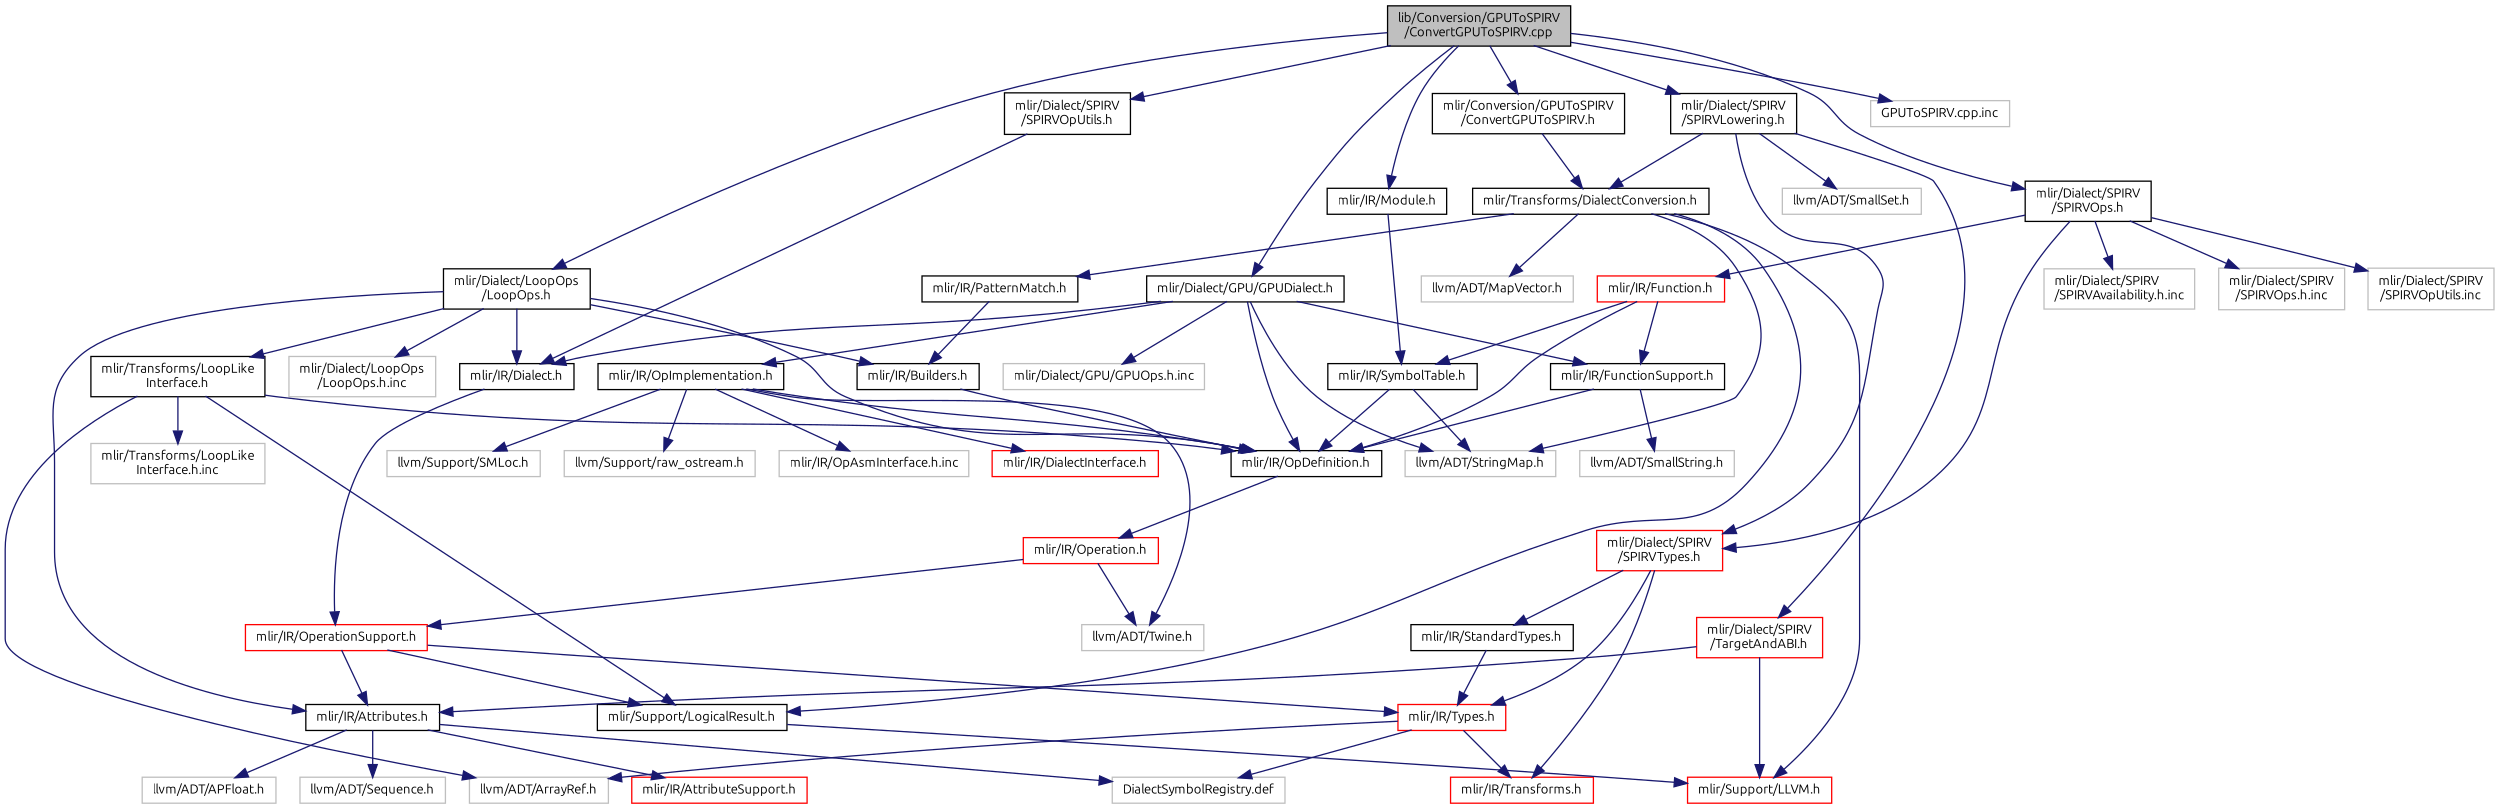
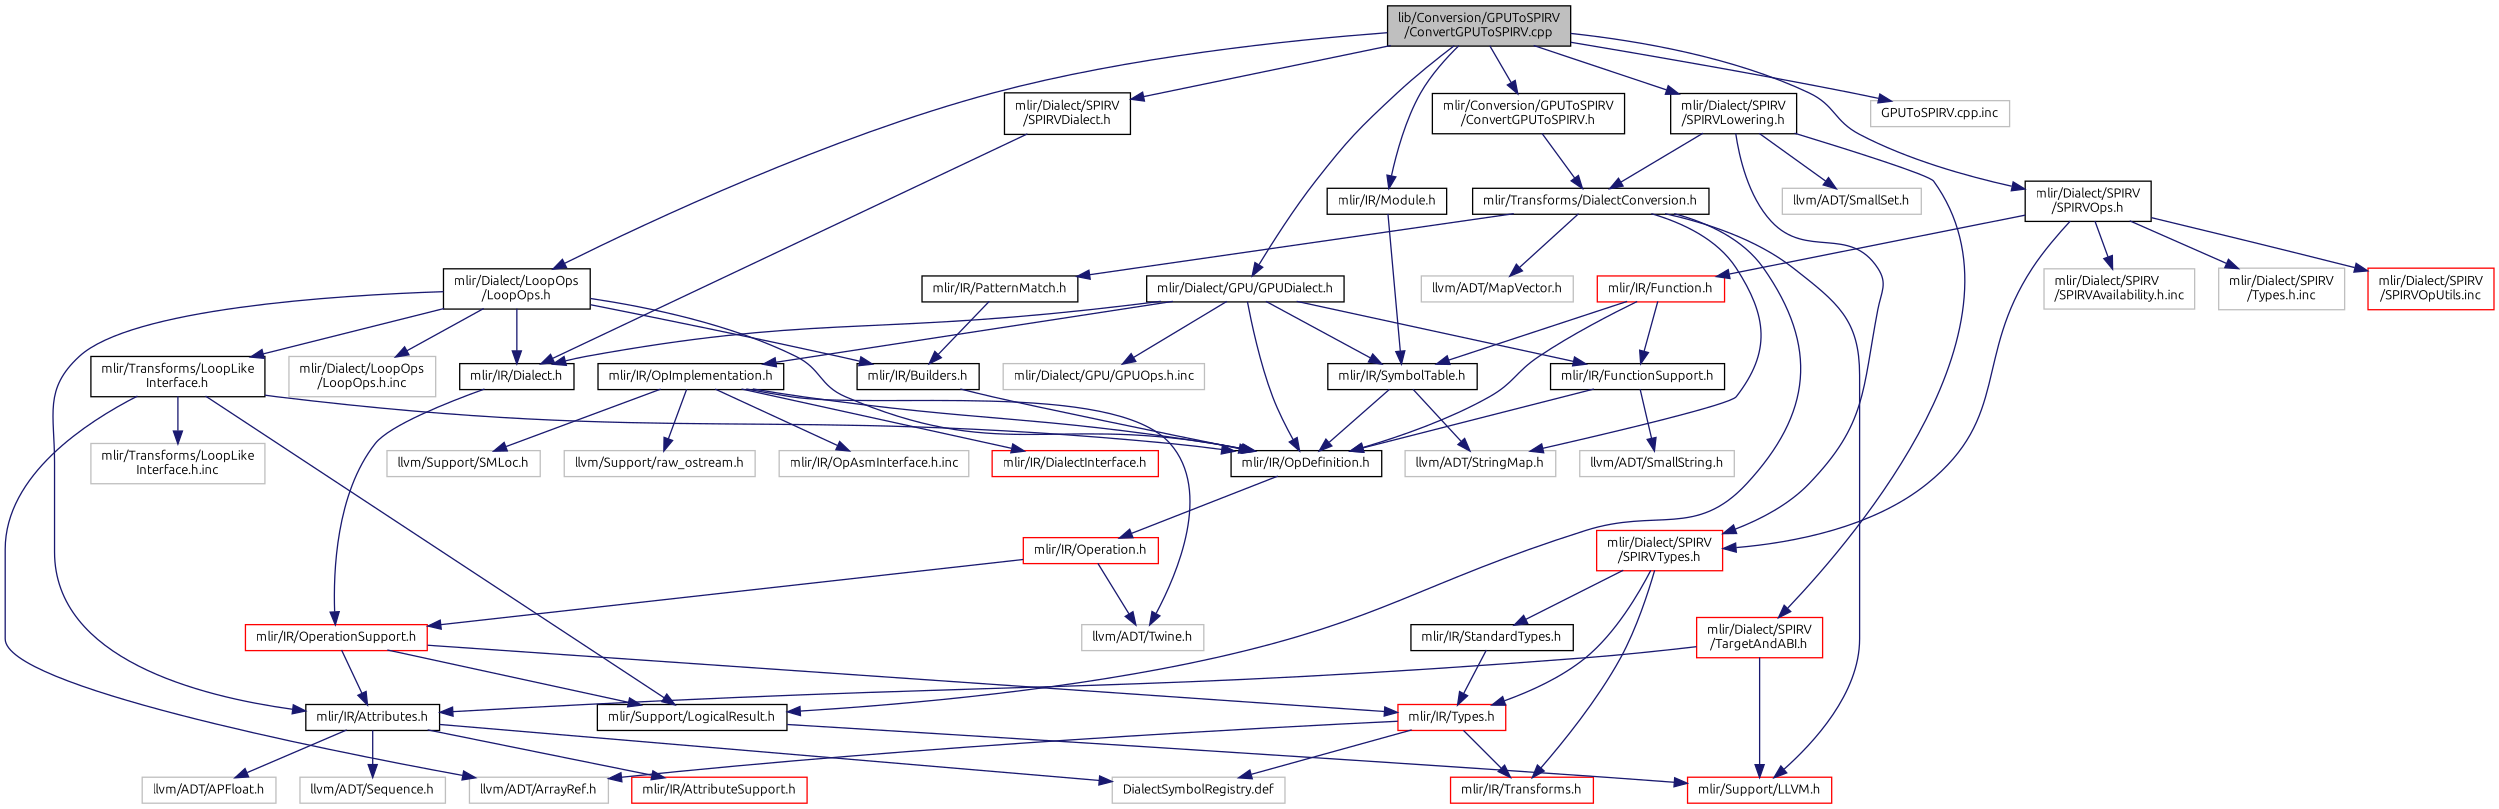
  digraph {
    fontname=Ubuntu
    node [color=black fontname=Ubuntu fontsize=10 shape=record]
    edge [color=midnightblue fontname=Ubuntu fontsize=10 labelfontname=Helvetica labelfontsize=10 style=solid]
    n1 [fillcolor=grey75 fontcolor=black height=0.2 label="lib/Conversion/GPUToSPIRV\l/ConvertGPUToSPIRV.cpp" style=filled width=0.4]
    n2 [height=0.2 label="mlir/Conversion/GPUToSPIRV\l/ConvertGPUToSPIRV.h" width=0.4]
    n3 [height=0.2 label="mlir/Dialect/GPU/GPUDialect.h" width=0.4]
    n4 [height=0.2 label="mlir/Dialect/LoopOps\l/LoopOps.h" width=0.4]
-   n5 [height=0.2 label="mlir/Dialect/SPIRV\l/SPIRVOpUtils.h" width=0.4]
+   n5 [height=0.2 label="mlir/Dialect/SPIRV\l/SPIRVDialect.h" width=0.4]
    n6 [height=0.2 label="mlir/Dialect/SPIRV\l/SPIRVLowering.h" width=0.4]
    n7 [height=0.2 label="mlir/Dialect/SPIRV\l/SPIRVOps.h" width=0.4]
    n8 [height=0.2 label="mlir/IR/Module.h" width=0.4]
    n9 [color=grey75 height=0.2 label="GPUToSPIRV.cpp.inc" width=0.4]
    n10 [height=0.2 label="mlir/Transforms/DialectConversion.h" width=0.4]
    n11 [height=0.2 label="mlir/IR/OpDefinition.h" width=0.4]
    n12 [height=0.2 label="mlir/IR/Dialect.h" width=0.4]
    n13 [height=0.2 label="mlir/IR/FunctionSupport.h" width=0.4]
    n14 [height=0.2 label="mlir/IR/OpImplementation.h" width=0.4]
    n15 [height=0.2 label="mlir/IR/SymbolTable.h" width=0.4]
    n16 [color=grey75 height=0.2 label="mlir/Dialect/GPU/GPUOps.h.inc" width=0.4]
    n17 [height=0.2 label="mlir/IR/Builders.h" width=0.4]
    n18 [height=0.2 label="mlir/IR/Attributes.h" width=0.4]
    n19 [height=0.2 label="mlir/Transforms/LoopLike\lInterface.h" width=0.4]
    n20 [color=grey75 height=0.2 label="mlir/Dialect/LoopOps\l/LoopOps.h.inc" width=0.4]
    n21 [color=red height=0.2 label="mlir/Dialect/SPIRV\l/SPIRVTypes.h" width=0.4]
    n22 [color=red height=0.2 label="mlir/Dialect/SPIRV\l/TargetAndABI.h" width=0.4]
    n23 [color=grey75 height=0.2 label="llvm/ADT/SmallSet.h" width=0.4]
    n24 [color=red height=0.2 label="mlir/IR/Function.h" width=0.4]
    n25 [color=grey75 height=0.2 label="mlir/Dialect/SPIRV\l/SPIRVAvailability.h.inc" width=0.4]
-   n26 [color=grey75 height=0.2 label="mlir/Dialect/SPIRV\l/SPIRVOps.h.inc" width=0.4]
-   n27 [color=grey75 height=0.2 label="mlir/Dialect/SPIRV\l/SPIRVOpUtils.inc" width=0.4]
+   n26 [color=grey75 height=0.2 label="mlir/Dialect/SPIRV\l/Types.h.inc" width=0.4]
+   n27 [color=red height=0.2 label="mlir/Dialect/SPIRV\l/SPIRVOpUtils.inc" width=0.4]
    n28 [height=0.2 label="mlir/IR/PatternMatch.h" width=0.4]
    n29 [height=0.2 label="mlir/Support/LogicalResult.h" width=0.4]
    n30 [color=red height=0.2 label="mlir/Support/LLVM.h" width=0.4]
    n31 [color=grey75 height=0.2 label="llvm/ADT/MapVector.h" width=0.4]
    n32 [color=grey75 height=0.2 label="llvm/ADT/StringMap.h" width=0.4]
    n33 [color=red height=0.2 label="mlir/IR/Operation.h" width=0.4]
    n34 [color=red height=0.2 label="mlir/IR/OperationSupport.h" width=0.4]
    n35 [color=grey75 height=0.2 label="llvm/ADT/Twine.h" width=0.4]
    n36 [color=red height=0.2 label="mlir/IR/Types.h" width=0.4]
    n37 [color=red height=0.2 label="mlir/IR/AttributeSupport.h" width=0.4]
    n38 [color=grey75 height=0.2 label="llvm/ADT/APFloat.h" width=0.4]
    n39 [color=grey75 height=0.2 label="llvm/ADT/Sequence.h" width=0.4]
    n40 [color=grey75 height=0.2 label="DialectSymbolRegistry.def" width=0.4]
    n41 [color=red height=0.2 label="mlir/IR/Transforms.h" width=0.4]
    n42 [color=grey75 height=0.2 label="llvm/ADT/ArrayRef.h" width=0.4]
    n43 [color=grey75 height=0.2 label="llvm/ADT/SmallString.h" width=0.4]
    n44 [color=red height=0.2 label="mlir/IR/DialectInterface.h" width=0.4]
    n45 [color=grey75 height=0.2 label="llvm/Support/SMLoc.h" width=0.4]
    n46 [color=grey75 height=0.2 label="llvm/Support/raw_ostream.h" width=0.4]
    n47 [color=grey75 height=0.2 label="mlir/IR/OpAsmInterface.h.inc" width=0.4]
    n48 [color=grey75 height=0.2 label="mlir/Transforms/LoopLike\lInterface.h.inc" width=0.4]
    n49 [height=0.2 label="mlir/IR/StandardTypes.h" width=0.4]
    n1 -> n2
    n1 -> n3
    n1 -> n4
    n1 -> n5
    n1 -> n6
    n1 -> n7
    n1 -> n8
    n1 -> n9
    n2 -> n10
    n3 -> n11
    n3 -> n12
    n3 -> n13
    n3 -> n14
-   n3 -> n32
+   n3 -> n15
    n3 -> n16
    n4 -> n11
    n4 -> n12
    n4 -> n17
    n4 -> n18
    n4 -> n19
    n4 -> n20
    n5 -> n12
    n6 -> n10
    n6 -> n21
    n6 -> n22
    n6 -> n23
    n7 -> n21
    n7 -> n24
    n7 -> n25
    n7 -> n26
    n7 -> n27
    n8 -> n15
    n10 -> n28
    n10 -> n29
    n10 -> n30
    n10 -> n31
    n10 -> n32
    n11 -> n33
    n12 -> n34
    n13 -> n11
    n13 -> n43
    n14 -> n11
    n14 -> n35
    n14 -> n44
    n14 -> n45
    n14 -> n46
    n14 -> n47
    n15 -> n11
    n15 -> n32
    n17 -> n11
    n18 -> n37
    n18 -> n38
    n18 -> n39
    n18 -> n40
    n19 -> n11
    n19 -> n29
    n19 -> n42
    n19 -> n48
    n21 -> n36
    n21 -> n41
    n21 -> n49
    n22 -> n18
    n22 -> n30
    n24 -> n11
    n24 -> n13
    n24 -> n15
    n28 -> n17
    n29 -> n30
    n33 -> n34
    n33 -> n35
    n34 -> n18
    n34 -> n29
    n34 -> n36
    n36 -> n40
    n36 -> n41
    n36 -> n42
    n49 -> n36
  }
